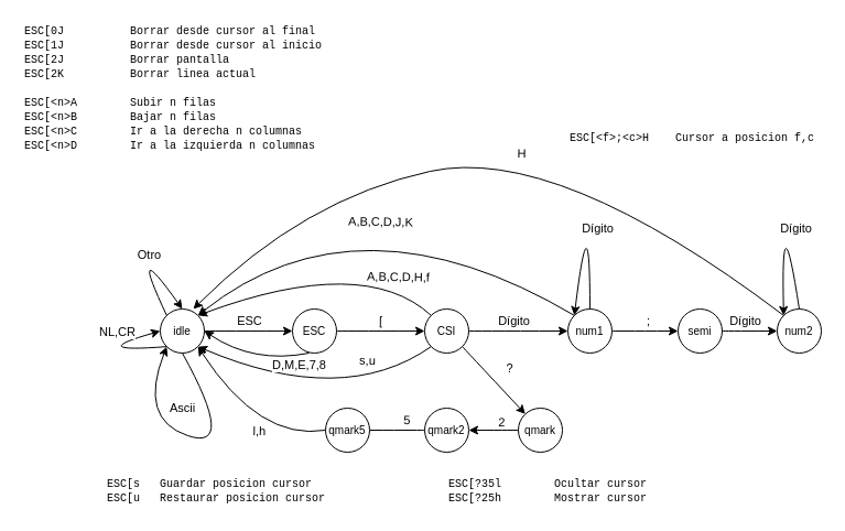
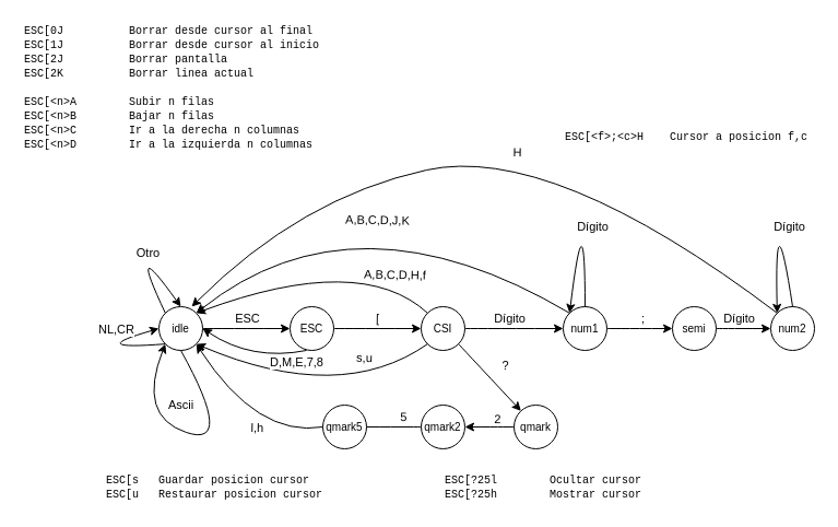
  <mxCell id="0" />
  <mxCell id="1" parent="0" />
  <mxCell id="2" value="idle" style="ellipse;whiteSpace=wrap;html=1;aspect=fixed;fontSize=10;" parent="1" vertex="1"><mxGeometry x="145" y="280" width="40" height="40" as="geometry" /></mxCell>
  <mxCell id="3" value="qmark" style="ellipse;whiteSpace=wrap;html=1;aspect=fixed;fontSize=10;" parent="1" vertex="1"><mxGeometry x="470" y="370" width="40" height="40" as="geometry" /></mxCell>
  <mxCell id="4" value="CSI" style="ellipse;whiteSpace=wrap;html=1;aspect=fixed;fontSize=10;" parent="1" vertex="1"><mxGeometry x="385" y="280" width="40" height="40" as="geometry" /></mxCell>
  <mxCell id="5" value="num1" style="ellipse;whiteSpace=wrap;html=1;aspect=fixed;fontSize=10;" parent="1" vertex="1"><mxGeometry x="515" y="280" width="40" height="40" as="geometry" /></mxCell>
  <mxCell id="6" value="ESC" style="ellipse;whiteSpace=wrap;html=1;aspect=fixed;fontSize=10;" parent="1" vertex="1"><mxGeometry x="265" y="280" width="40" height="40" as="geometry" /></mxCell>
  <mxCell id="7" value="" style="endArrow=classic;html=1;curved=1;exitX=1;exitY=0.5;exitDx=0;exitDy=0;" parent="1" source="2" target="6" edge="1"><mxGeometry width="50" height="50" relative="1" as="geometry"><mxPoint x="555" y="580" as="sourcePoint" /><mxPoint x="605" y="530" as="targetPoint" /></mxGeometry></mxCell>
  <mxCell id="8" value="ESC" style="edgeLabel;html=1;align=center;verticalAlign=middle;resizable=0;points=[];" parent="7" vertex="1" connectable="0"><mxGeometry x="-0.321" y="2" relative="1" as="geometry"><mxPoint x="13" y="-8" as="offset" /></mxGeometry></mxCell>
  <mxCell id="9" value="" style="endArrow=classic;html=1;curved=1;exitX=1;exitY=0.5;exitDx=0;exitDy=0;entryX=0;entryY=0.5;entryDx=0;entryDy=0;" parent="1" source="6" target="4" edge="1"><mxGeometry width="50" height="50" relative="1" as="geometry"><mxPoint x="645" y="600" as="sourcePoint" /><mxPoint x="695" y="550" as="targetPoint" /></mxGeometry></mxCell>
  <mxCell id="10" value="[" style="edgeLabel;html=1;align=center;verticalAlign=middle;resizable=0;points=[];rotation=1;" parent="9" vertex="1" connectable="0"><mxGeometry x="-0.464" y="1" relative="1" as="geometry"><mxPoint x="19" y="-9" as="offset" /></mxGeometry></mxCell>
  <mxCell id="11" value="" style="endArrow=classic;html=1;curved=1;exitX=0;exitY=1;exitDx=0;exitDy=0;" parent="1" source="2" edge="1"><mxGeometry width="50" height="50" relative="1" as="geometry"><mxPoint x="95" y="350" as="sourcePoint" /><mxPoint x="145" y="300" as="targetPoint" /><Array as="points"><mxPoint x="75" y="320" /></Array></mxGeometry></mxCell>
  <mxCell id="12" value="NL,CR" style="edgeLabel;html=1;align=center;verticalAlign=middle;resizable=0;points=[];" parent="11" vertex="1" connectable="0"><mxGeometry x="0.592" y="-2" relative="1" as="geometry"><mxPoint x="-11" y="-10" as="offset" /></mxGeometry></mxCell>
  <mxCell id="13" value="" style="endArrow=classic;html=1;curved=1;exitX=1;exitY=0.5;exitDx=0;exitDy=0;entryX=0;entryY=0.5;entryDx=0;entryDy=0;" parent="1" source="4" target="5" edge="1"><mxGeometry width="50" height="50" relative="1" as="geometry"><mxPoint x="535" y="640" as="sourcePoint" /><mxPoint x="585" y="590" as="targetPoint" /></mxGeometry></mxCell>
  <mxCell id="14" value="Dígito" style="edgeLabel;html=1;align=center;verticalAlign=middle;resizable=0;points=[];" parent="13" vertex="1" connectable="0"><mxGeometry x="-0.444" y="-4" relative="1" as="geometry"><mxPoint x="15" y="-14" as="offset" /></mxGeometry></mxCell>
  <mxCell id="15" value="" style="endArrow=classic;html=1;curved=1;entryX=0.5;entryY=0;entryDx=0;entryDy=0;exitX=0;exitY=0;exitDx=0;exitDy=0;" parent="1" source="2" target="2" edge="1"><mxGeometry width="50" height="50" relative="1" as="geometry"><mxPoint x="135" y="320" as="sourcePoint" /><mxPoint x="185" y="270" as="targetPoint" /><Array as="points"><mxPoint x="115" y="210" /></Array></mxGeometry></mxCell>
  <mxCell id="16" value="Otro" style="edgeLabel;html=1;align=center;verticalAlign=middle;resizable=0;points=[];" parent="15" vertex="1" connectable="0"><mxGeometry x="0.659" y="-3" relative="1" as="geometry"><mxPoint x="-11" y="-28" as="offset" /></mxGeometry></mxCell>
  <mxCell id="17" value="" style="endArrow=classic;html=1;curved=1;exitX=0.5;exitY=1;exitDx=0;exitDy=0;entryX=0;entryY=1;entryDx=0;entryDy=0;" parent="1" source="2" target="2" edge="1"><mxGeometry width="50" height="50" relative="1" as="geometry"><mxPoint x="155" y="360" as="sourcePoint" /><mxPoint x="205" y="310" as="targetPoint" /><Array as="points"><mxPoint x="215" y="410" /><mxPoint x="125" y="380" /></Array></mxGeometry></mxCell>
  <mxCell id="18" value="Ascii" style="edgeLabel;html=1;align=center;verticalAlign=middle;resizable=0;points=[];" parent="17" vertex="1" connectable="0"><mxGeometry x="0.607" y="1" relative="1" as="geometry"><mxPoint x="34" y="7" as="offset" /></mxGeometry></mxCell>
  <mxCell id="19" value="" style="endArrow=classic;html=1;curved=1;entryX=0;entryY=0;entryDx=0;entryDy=0;exitX=0.5;exitY=0;exitDx=0;exitDy=0;" parent="1" source="5" target="5" edge="1"><mxGeometry width="50" height="50" relative="1" as="geometry"><mxPoint x="565" y="270" as="sourcePoint" /><mxPoint x="585" y="270" as="targetPoint" /><Array as="points"><mxPoint x="535" y="170" /></Array></mxGeometry></mxCell>
  <mxCell id="20" value="Dígito" style="edgeLabel;html=1;align=center;verticalAlign=middle;resizable=0;points=[];" parent="19" vertex="1" connectable="0"><mxGeometry x="-0.444" y="-4" relative="1" as="geometry"><mxPoint x="2" y="-11" as="offset" /></mxGeometry></mxCell>
  <mxCell id="21" value="" style="endArrow=classic;html=1;curved=1;exitX=1;exitY=1;exitDx=0;exitDy=0;" parent="1" source="4" target="3" edge="1"><mxGeometry width="50" height="50" relative="1" as="geometry"><mxPoint x="435" y="310" as="sourcePoint" /><mxPoint x="525" y="310" as="targetPoint" /></mxGeometry></mxCell>
  <mxCell id="22" value="?" style="edgeLabel;html=1;align=center;verticalAlign=middle;resizable=0;points=[];" parent="21" vertex="1" connectable="0"><mxGeometry x="-0.444" y="-4" relative="1" as="geometry"><mxPoint x="30" as="offset" /></mxGeometry></mxCell>
  <mxCell id="23" value="" style="endArrow=classic;html=1;curved=1;exitX=0;exitY=0;exitDx=0;exitDy=0;entryX=1;entryY=0;entryDx=0;entryDy=0;" parent="1" source="5" target="2" edge="1"><mxGeometry width="50" height="50" relative="1" as="geometry"><mxPoint x="315" y="310" as="sourcePoint" /><mxPoint x="395" y="310" as="targetPoint" /><Array as="points"><mxPoint x="325" y="170" /></Array></mxGeometry></mxCell>
  <mxCell id="24" value="A,B,C,D,J,K" style="edgeLabel;html=1;align=center;verticalAlign=middle;resizable=0;points=[];rotation=1;" parent="23" vertex="1" connectable="0"><mxGeometry x="-0.464" y="1" relative="1" as="geometry"><mxPoint x="-80" y="-30" as="offset" /></mxGeometry></mxCell>
  <mxCell id="25" value="qmark2" style="ellipse;whiteSpace=wrap;html=1;aspect=fixed;fontSize=10;" parent="1" vertex="1"><mxGeometry x="385" y="370" width="40" height="40" as="geometry" /></mxCell>
  <mxCell id="26" value="qmark5" style="ellipse;whiteSpace=wrap;html=1;aspect=fixed;fontSize=10;" parent="1" vertex="1"><mxGeometry x="295" y="370" width="40" height="40" as="geometry" /></mxCell>
  <mxCell id="27" value="" style="endArrow=classic;html=1;curved=1;exitX=0;exitY=0.5;exitDx=0;exitDy=0;entryX=1;entryY=0.5;entryDx=0;entryDy=0;" parent="1" source="3" target="25" edge="1"><mxGeometry width="50" height="50" relative="1" as="geometry"><mxPoint x="345" y="320" as="sourcePoint" /><mxPoint x="425" y="320" as="targetPoint" /></mxGeometry></mxCell>
  <mxCell id="28" value="2" style="edgeLabel;html=1;align=center;verticalAlign=middle;resizable=0;points=[];rotation=1;" parent="27" vertex="1" connectable="0"><mxGeometry x="-0.464" y="1" relative="1" as="geometry"><mxPoint x="-3" y="-9" as="offset" /></mxGeometry></mxCell>
  <mxCell id="29" value="" style="endArrow=none;html=1;curved=1;exitX=0;exitY=0.5;exitDx=0;exitDy=0;entryX=1;entryY=0.5;entryDx=0;entryDy=0;" parent="1" source="25" target="26" edge="1"><mxGeometry width="50" height="50" relative="1" as="geometry"><mxPoint x="365" y="390" as="sourcePoint" /><mxPoint x="355" y="390" as="targetPoint" /></mxGeometry></mxCell>
  <mxCell id="30" value="5" style="edgeLabel;html=1;align=center;verticalAlign=middle;resizable=0;points=[];rotation=1;" parent="29" vertex="1" connectable="0"><mxGeometry x="-0.464" y="1" relative="1" as="geometry"><mxPoint x="-3" y="-11" as="offset" /></mxGeometry></mxCell>
  <mxCell id="31" value="" style="endArrow=classic;html=1;curved=1;entryX=1;entryY=1;entryDx=0;entryDy=0;exitX=0;exitY=0.5;exitDx=0;exitDy=0;" parent="1" source="26" target="2" edge="1"><mxGeometry width="50" height="50" relative="1" as="geometry"><mxPoint x="315" y="370" as="sourcePoint" /><mxPoint x="225" y="340" as="targetPoint" /><Array as="points"><mxPoint x="235" y="400" /></Array></mxGeometry></mxCell>
  <mxCell id="32" value="l,h" style="edgeLabel;html=1;align=center;verticalAlign=middle;resizable=0;points=[];rotation=1;" parent="31" vertex="1" connectable="0"><mxGeometry x="-0.464" y="1" relative="1" as="geometry"><mxPoint x="-17" y="-8" as="offset" /></mxGeometry></mxCell>
  <mxCell id="33" value="semi" style="ellipse;whiteSpace=wrap;html=1;aspect=fixed;fontSize=10;" parent="1" vertex="1"><mxGeometry x="615" y="280" width="40" height="40" as="geometry" /></mxCell>
  <mxCell id="34" value="" style="endArrow=classic;html=1;curved=1;exitX=1;exitY=0.5;exitDx=0;exitDy=0;entryX=0;entryY=0.5;entryDx=0;entryDy=0;" parent="1" source="5" target="33" edge="1"><mxGeometry width="50" height="50" relative="1" as="geometry"><mxPoint x="435" y="310" as="sourcePoint" /><mxPoint x="525" y="310" as="targetPoint" /></mxGeometry></mxCell>
  <mxCell id="35" value=";" style="edgeLabel;html=1;align=center;verticalAlign=middle;resizable=0;points=[];" parent="34" vertex="1" connectable="0"><mxGeometry x="-0.444" y="-4" relative="1" as="geometry"><mxPoint x="15" y="-14" as="offset" /></mxGeometry></mxCell>
  <mxCell id="36" value="num2" style="ellipse;whiteSpace=wrap;html=1;aspect=fixed;fontSize=10;" parent="1" vertex="1"><mxGeometry x="705" y="280" width="40" height="40" as="geometry" /></mxCell>
  <mxCell id="37" value="" style="endArrow=classic;html=1;curved=1;exitX=1;exitY=0.5;exitDx=0;exitDy=0;entryX=0;entryY=0.5;entryDx=0;entryDy=0;" parent="1" source="33" target="36" edge="1"><mxGeometry width="50" height="50" relative="1" as="geometry"><mxPoint x="565" y="310" as="sourcePoint" /><mxPoint x="625" y="310" as="targetPoint" /></mxGeometry></mxCell>
  <mxCell id="38" value="Dígito" style="edgeLabel;html=1;align=center;verticalAlign=middle;resizable=0;points=[];" parent="37" vertex="1" connectable="0"><mxGeometry x="-0.444" y="-4" relative="1" as="geometry"><mxPoint x="6" y="-14" as="offset" /></mxGeometry></mxCell>
  <mxCell id="39" value="" style="endArrow=classic;html=1;curved=1;entryX=0;entryY=0;entryDx=0;entryDy=0;exitX=0.5;exitY=0;exitDx=0;exitDy=0;" parent="1" source="36" target="36" edge="1"><mxGeometry width="50" height="50" relative="1" as="geometry"><mxPoint x="755" y="282" as="sourcePoint" /><mxPoint x="722.342" y="285.858" as="targetPoint" /><Array as="points"><mxPoint x="708.2" y="170" /></Array></mxGeometry></mxCell>
  <mxCell id="40" value="Dígito" style="edgeLabel;html=1;align=center;verticalAlign=middle;resizable=0;points=[];" parent="39" vertex="1" connectable="0"><mxGeometry x="-0.444" y="-4" relative="1" as="geometry"><mxPoint x="2" y="-11" as="offset" /></mxGeometry></mxCell>
  <mxCell id="41" value="" style="endArrow=classic;html=1;curved=1;exitX=0;exitY=0;exitDx=0;exitDy=0;entryX=0.75;entryY=0;entryDx=0;entryDy=0;entryPerimeter=0;" parent="1" source="36" target="2" edge="1"><mxGeometry width="50" height="50" relative="1" as="geometry"><mxPoint x="530.858" y="295.858" as="sourcePoint" /><mxPoint x="189.142" y="295.858" as="targetPoint" /><Array as="points"><mxPoint x="505" y="130" /><mxPoint x="275" y="180" /></Array></mxGeometry></mxCell>
  <mxCell id="42" value="H" style="edgeLabel;html=1;align=center;verticalAlign=middle;resizable=0;points=[];rotation=1;" parent="41" vertex="1" connectable="0"><mxGeometry x="-0.464" y="1" relative="1" as="geometry"><mxPoint x="-102" y="-46" as="offset" /></mxGeometry></mxCell>
  <mxCell id="43" value="" style="endArrow=classic;html=1;curved=1;exitX=0;exitY=1;exitDx=0;exitDy=0;entryX=1;entryY=1;entryDx=0;entryDy=0;" parent="1" source="4" target="2" edge="1"><mxGeometry width="50" height="50" relative="1" as="geometry"><mxPoint x="396.718" y="324.142" as="sourcePoint" /><mxPoint x="185.002" y="324.142" as="targetPoint" /><Array as="points"><mxPoint x="310.86" y="370" /></Array></mxGeometry></mxCell>
  <mxCell id="44" value="s,u" style="edgeLabel;html=1;align=center;verticalAlign=middle;resizable=0;points=[];rotation=1;" parent="43" vertex="1" connectable="0"><mxGeometry x="-0.464" y="1" relative="1" as="geometry"><mxPoint x="-6" y="-25" as="offset" /></mxGeometry></mxCell>
  <mxCell id="45" value="&lt;font face=&quot;Courier New&quot;&gt;ESC[s&lt;span style=&quot;white-space: pre;&quot;&gt;&#09;&lt;/span&gt;Guardar posicion cursor&lt;br&gt;ESC[u&lt;span style=&quot;white-space: pre;&quot;&gt;&#09;&lt;/span&gt;Restaurar posicion cursor&lt;/font&gt;" style="text;html=1;strokeColor=none;fillColor=none;align=left;verticalAlign=middle;whiteSpace=wrap;rounded=0;fontSize=10;" parent="1" vertex="1"><mxGeometry x="95" y="430" width="230" height="30" as="geometry" /></mxCell>
- <mxCell id="46" value="&lt;font face=&quot;Courier New&quot;&gt;ESC[?35l&lt;span style=&quot;white-space: pre;&quot;&gt;&#09;&lt;/span&gt;Ocultar cursor&lt;br&gt;ESC[?25h&lt;span style=&quot;white-space: pre;&quot;&gt;&#09;&lt;/span&gt;Mostrar cursor&lt;/font&gt;" style="text;html=1;strokeColor=none;fillColor=none;align=left;verticalAlign=middle;whiteSpace=wrap;rounded=0;fontSize=10;" parent="1" vertex="1"><mxGeometry x="405" y="430" width="230" height="30" as="geometry" /></mxCell>
+ <mxCell id="46" value="&lt;font face=&quot;Courier New&quot;&gt;ESC[?25l&lt;span style=&quot;white-space: pre;&quot;&gt;&#09;&lt;/span&gt;Ocultar cursor&lt;br&gt;ESC[?25h&lt;span style=&quot;white-space: pre;&quot;&gt;&#09;&lt;/span&gt;Mostrar cursor&lt;/font&gt;" style="text;html=1;strokeColor=none;fillColor=none;align=left;verticalAlign=middle;whiteSpace=wrap;rounded=0;fontSize=10;" parent="1" vertex="1"><mxGeometry x="405" y="430" width="230" height="30" as="geometry" /></mxCell>
  <mxCell id="47" value="&lt;span style=&quot;font-family: &amp;quot;Courier New&amp;quot;;&quot;&gt;ESC[0J&lt;/span&gt;&lt;span style=&quot;font-family: &amp;quot;Courier New&amp;quot;;&quot;&gt;&#09;&lt;span style=&quot;white-space: pre;&quot;&gt;&#09;&lt;/span&gt;&lt;span style=&quot;white-space: pre;&quot;&gt;&#09;&lt;/span&gt;&lt;/span&gt;&lt;span style=&quot;font-family: &amp;quot;Courier New&amp;quot;;&quot;&gt;Borrar desde cursor al final&lt;/span&gt;&lt;br style=&quot;font-family: &amp;quot;Courier New&amp;quot;;&quot;&gt;&lt;span style=&quot;font-family: &amp;quot;Courier New&amp;quot;;&quot;&gt;ESC[1J&lt;/span&gt;&lt;span style=&quot;font-family: &amp;quot;Courier New&amp;quot;;&quot;&gt;&#09;&lt;span style=&quot;white-space: pre;&quot;&gt;&#09;&lt;/span&gt;&lt;span style=&quot;white-space: pre;&quot;&gt;&#09;&lt;/span&gt;&lt;/span&gt;&lt;span style=&quot;font-family: &amp;quot;Courier New&amp;quot;;&quot;&gt;Borrar desde cursor al inicio&lt;br&gt;&lt;/span&gt;&lt;font face=&quot;Courier New&quot;&gt;ESC[2J&lt;span style=&quot;&quot;&gt;&#09;&lt;span style=&quot;white-space: pre;&quot;&gt;&#09;&lt;/span&gt;&lt;span style=&quot;white-space: pre;&quot;&gt;&#09;&lt;/span&gt;&lt;/span&gt;Borrar pantalla&lt;br&gt;ESC[2K&lt;span style=&quot;&quot;&gt;&#09;&lt;span style=&quot;white-space: pre;&quot;&gt;&#09;&lt;/span&gt;&lt;span style=&quot;white-space: pre;&quot;&gt;&#09;&lt;/span&gt;&lt;/span&gt;Borrar linea actual&lt;br&gt;&lt;br&gt;ESC[&amp;lt;n&amp;gt;A&lt;span style=&quot;&quot;&gt;&#09;&lt;span style=&quot;white-space: pre;&quot;&gt;&#09;&lt;/span&gt;&lt;/span&gt;Subir n filas&lt;br&gt;&lt;/font&gt;&lt;span style=&quot;font-family: &amp;quot;Courier New&amp;quot;;&quot;&gt;ESC[&amp;lt;n&amp;gt;B&lt;/span&gt;&lt;span style=&quot;font-family: &amp;quot;Courier New&amp;quot;;&quot;&gt;&amp;nbsp;&lt;span style=&quot;white-space: pre;&quot;&gt;&#09;&lt;/span&gt;Bajar n filas&lt;/span&gt;&lt;span style=&quot;font-family: &amp;quot;Courier New&amp;quot;;&quot;&gt;&lt;br&gt;&lt;/span&gt;&lt;span style=&quot;font-family: &amp;quot;Courier New&amp;quot;;&quot;&gt;ESC[&amp;lt;n&amp;gt;C&lt;/span&gt;&lt;span style=&quot;font-family: &amp;quot;Courier New&amp;quot;;&quot;&gt;&amp;nbsp;&lt;span style=&quot;white-space: pre;&quot;&gt;&#09;&lt;/span&gt;Ir a la derecha n columnas&lt;/span&gt;&lt;br style=&quot;font-family: &amp;quot;Courier New&amp;quot;;&quot;&gt;&lt;span style=&quot;font-family: &amp;quot;Courier New&amp;quot;;&quot;&gt;ESC[&amp;lt;n&amp;gt;D&lt;/span&gt;&lt;span style=&quot;font-family: &amp;quot;Courier New&amp;quot;;&quot;&gt;&amp;nbsp;&lt;span style=&quot;white-space: pre;&quot;&gt;&#09;&lt;/span&gt;Ir a la izquierda n columnas&lt;/span&gt;" style="text;html=1;strokeColor=none;fillColor=none;align=left;verticalAlign=middle;whiteSpace=wrap;rounded=0;fontSize=10;" parent="1" vertex="1"><mxGeometry x="20" y="20" width="325" height="120" as="geometry" /></mxCell>
  <mxCell id="48" value="&lt;font face=&quot;Courier New&quot;&gt;ESC[&amp;lt;f&amp;gt;;&amp;lt;c&amp;gt;H&lt;span style=&quot;white-space: pre;&quot;&gt;&#09;&lt;/span&gt;Cursor a posicion f,c&lt;/font&gt;" style="text;html=1;strokeColor=none;fillColor=none;align=left;verticalAlign=middle;whiteSpace=wrap;rounded=0;fontSize=10;" parent="1" vertex="1"><mxGeometry x="515" y="110" width="230" height="30" as="geometry" /></mxCell>
  <mxCell id="49" value="" style="endArrow=classic;html=1;curved=1;exitX=0;exitY=0;exitDx=0;exitDy=0;entryX=1;entryY=0;entryDx=0;entryDy=0;" parent="1" source="4" target="2" edge="1"><mxGeometry width="50" height="50" relative="1" as="geometry"><mxPoint x="370" y="270" as="sourcePoint" /><mxPoint x="325" y="270" as="targetPoint" /><Array as="points"><mxPoint x="330" y="230" /></Array></mxGeometry></mxCell>
  <mxCell id="50" value="A,B,C,D,H,f" style="edgeLabel;html=1;align=center;verticalAlign=middle;resizable=0;points=[];rotation=1;" parent="49" vertex="1" connectable="0"><mxGeometry x="-0.464" y="1" relative="1" as="geometry"><mxPoint x="18" y="8" as="offset" /></mxGeometry></mxCell>
  <mxCell id="51" value="" style="endArrow=classic;html=1;curved=1;entryX=1;entryY=0.5;entryDx=0;entryDy=0;" edge="1" parent="1" target="2"><mxGeometry width="50" height="50" relative="1" as="geometry"><mxPoint x="280" y="320" as="sourcePoint" /><mxPoint x="275" y="310" as="targetPoint" /><Array as="points"><mxPoint x="230" y="330" /></Array></mxGeometry></mxCell>
  <mxCell id="52" value="D,M,E,7,8" style="edgeLabel;html=1;align=center;verticalAlign=middle;resizable=0;points=[];" vertex="1" connectable="0" parent="51"><mxGeometry x="-0.321" y="2" relative="1" as="geometry"><mxPoint x="25" y="1" as="offset" /></mxGeometry></mxCell>
